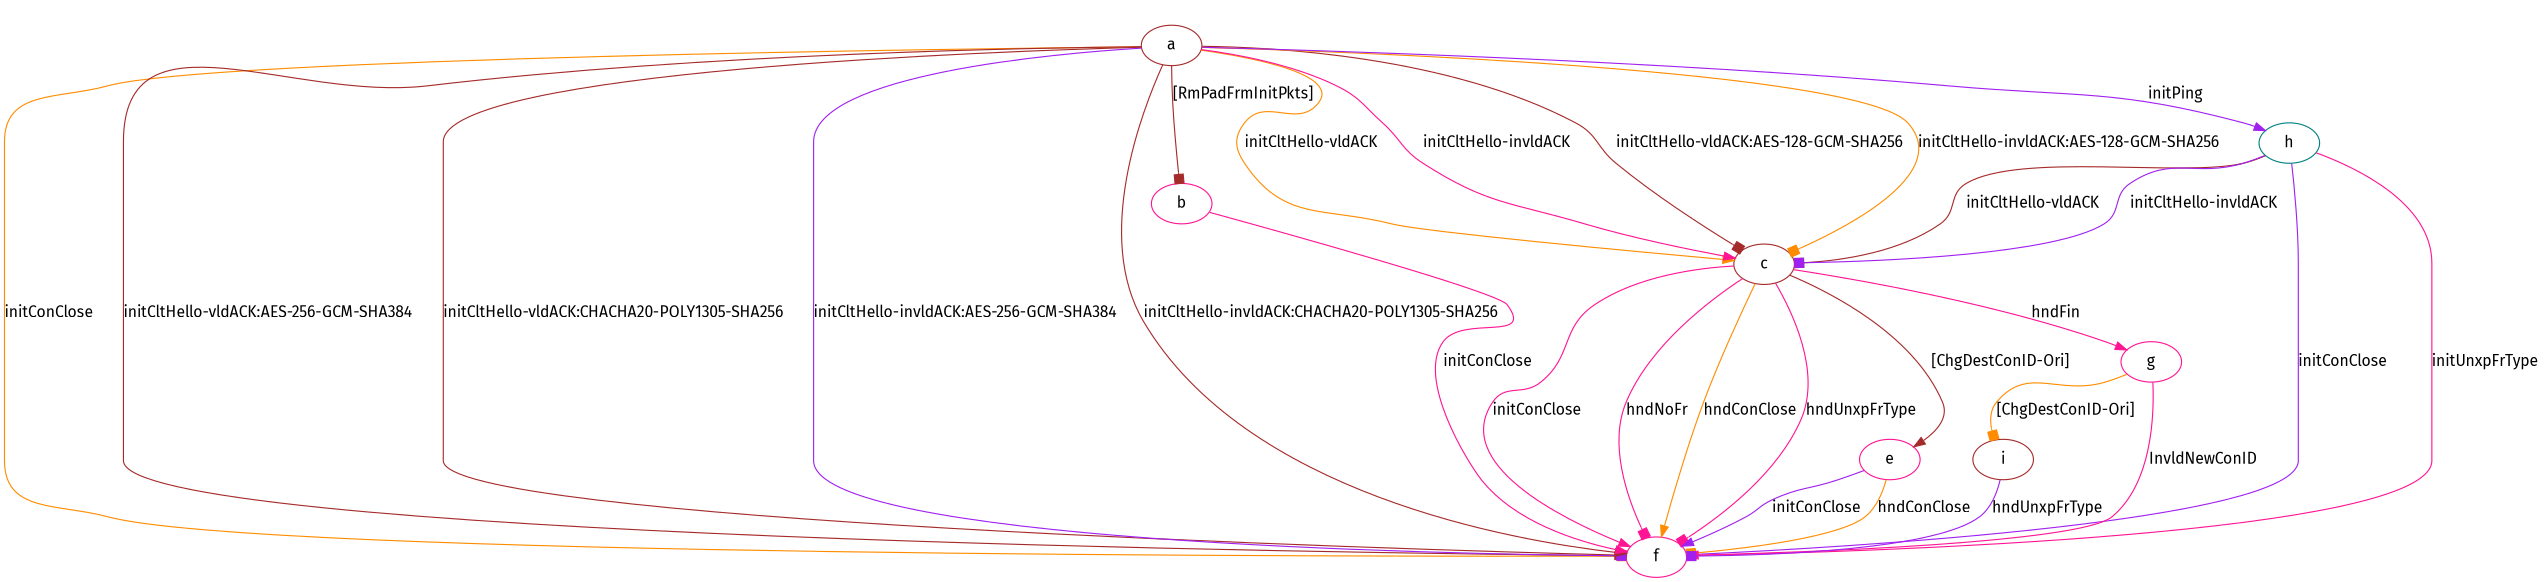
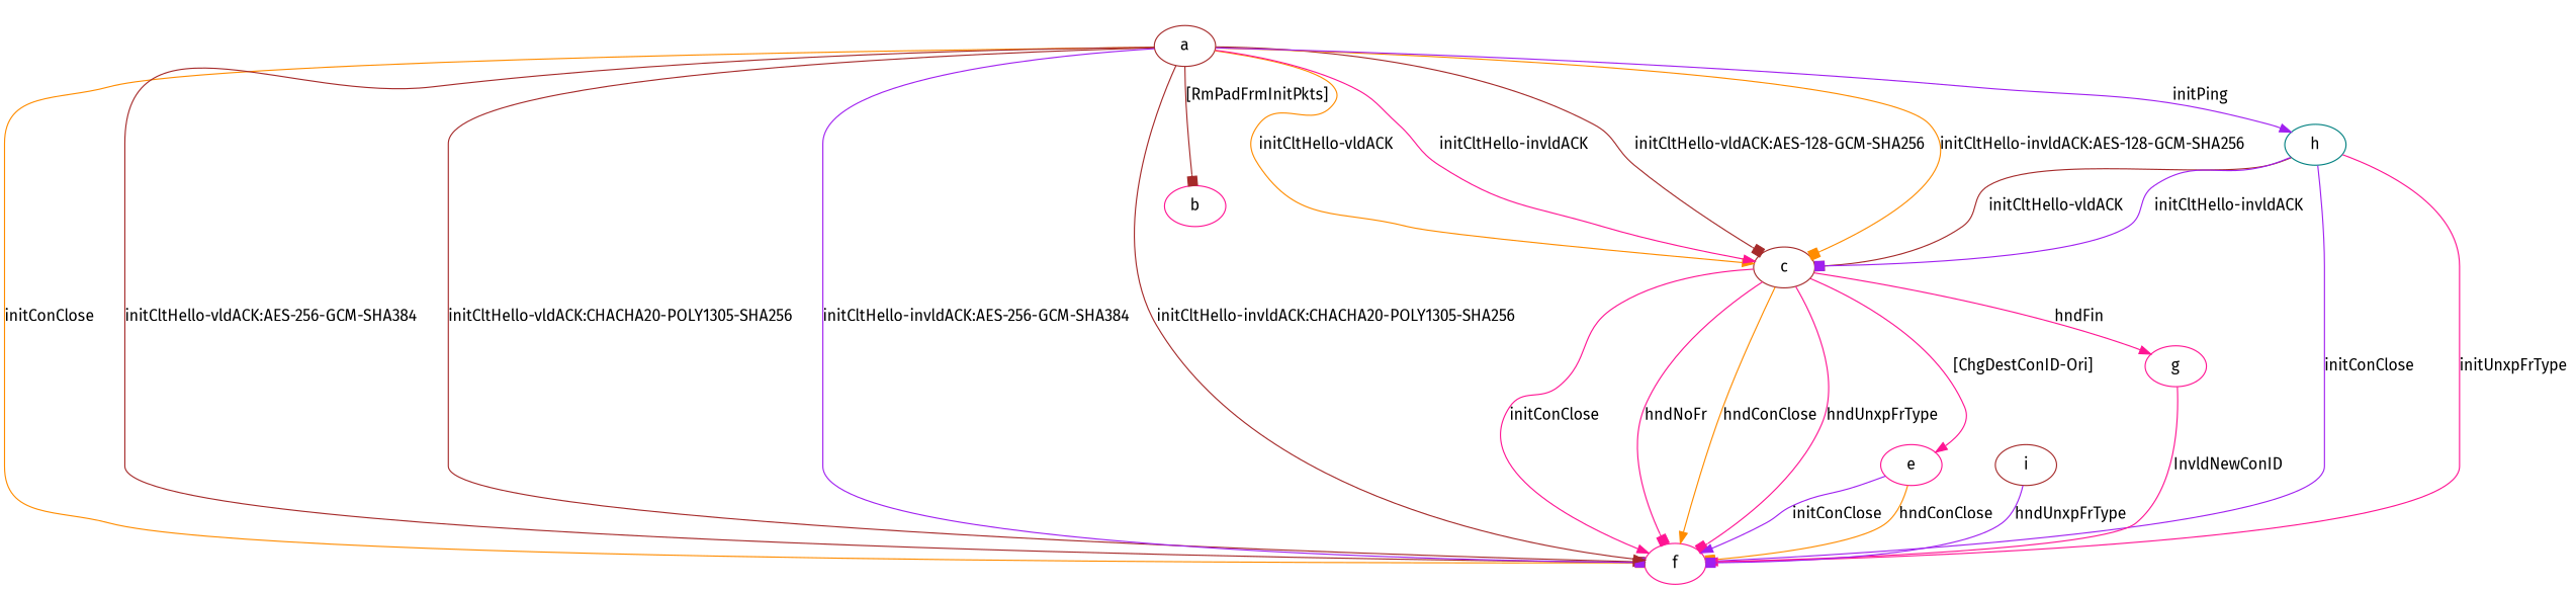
  digraph {
    fontname="Fira Sans"
    node [color=deeppink fontname="Fira Sans"]
    edge [arrowhead=box color=deeppink fontname="Fira Sans"]
    a [color=brown]
    b
    c [color=brown]
    f
    h [color=teal]
    e
    g
    i [color=brown]
    a -> b [color=brown label="[RmPadFrmInitPkts] "]
    a -> c [arrowhead=normal color=darkorange label="initCltHello-vldACK "]
    a -> c [arrowhead=normal label="initCltHello-invldACK "]
    a -> c [color=brown label="initCltHello-vldACK:AES-128-GCM-SHA256 "]
    a -> c [color=darkorange label="initCltHello-invldACK:AES-128-GCM-SHA256 "]
    a -> f [color=darkorange label="initConClose "]
    a -> f [arrowhead=normal color=brown label="initCltHello-vldACK:AES-256-GCM-SHA384 "]
    a -> f [color=brown label="initCltHello-vldACK:CHACHA20-POLY1305-SHA256 "]
    a -> f [color=purple label="initCltHello-invldACK:AES-256-GCM-SHA384 "]
    a -> f [arrowhead=normal color=brown label="initCltHello-invldACK:CHACHA20-POLY1305-SHA256 "]
    a -> h [arrowhead=normal color=purple label="initPing "]
-   b -> f [arrowhead=normal label="initConClose "]
    c -> f [arrowhead=normal color=darkorange label="hndConClose "]
    c -> f [label="hndUnxpFrType "]
    c -> f [arrowhead=normal label="initConClose "]
    c -> f [label="hndNoFr "]
-   c -> e [arrowhead=normal color=brown label="[ChgDestConID-Ori] "]
+   c -> e [arrowhead=normal label="[ChgDestConID-Ori] "]
    c -> g [arrowhead=normal label="hndFin "]
    h -> c [color=brown label="initCltHello-vldACK "]
    h -> c [color=purple label="initCltHello-invldACK "]
    h -> f [color=purple label="initConClose "]
    h -> f [label="initUnxpFrType "]
    e -> f [arrowhead=normal color=purple label="initConClose "]
    e -> f [color=darkorange label="hndConClose "]
    g -> f [arrowhead=normal label="InvldNewConID "]
-   g -> i [color=darkorange label="[ChgDestConID-Ori] "]
    i -> f [color=purple label="hndUnxpFrType "]
  }
